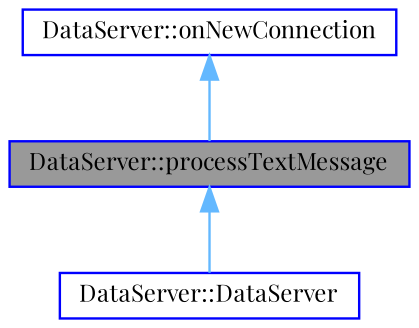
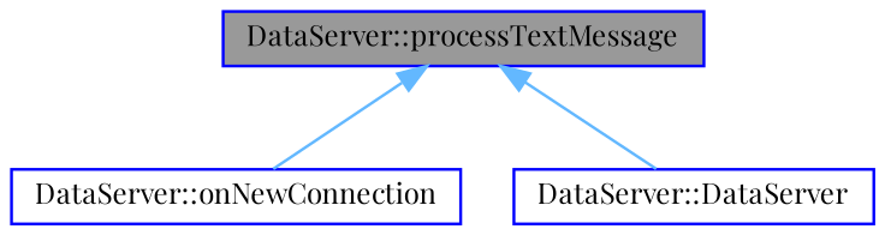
  digraph {
    fontname="Playfair Display"
    rankdir=TB
    node [color=blue fillcolor=white fontname="Playfair Display" fontsize=10 shape=box style=filled]
    edge [color=steelblue1 dir=back fontname="Playfair Display" fontsize=10 labelfontname=Helvetica labelfontsize=10 style=solid]
    n1 [fillcolor=grey60 fontcolor=black height=0.2 label="DataServer::processTextMessage" width=0.4]
    n2 [height=0.2 label="DataServer::onNewConnection" width=0.4]
    n3 [height=0.2 label="DataServer::DataServer" width=0.4]
-   n2 -> n1
+   n1 -> n2
    n1 -> n3
  }
